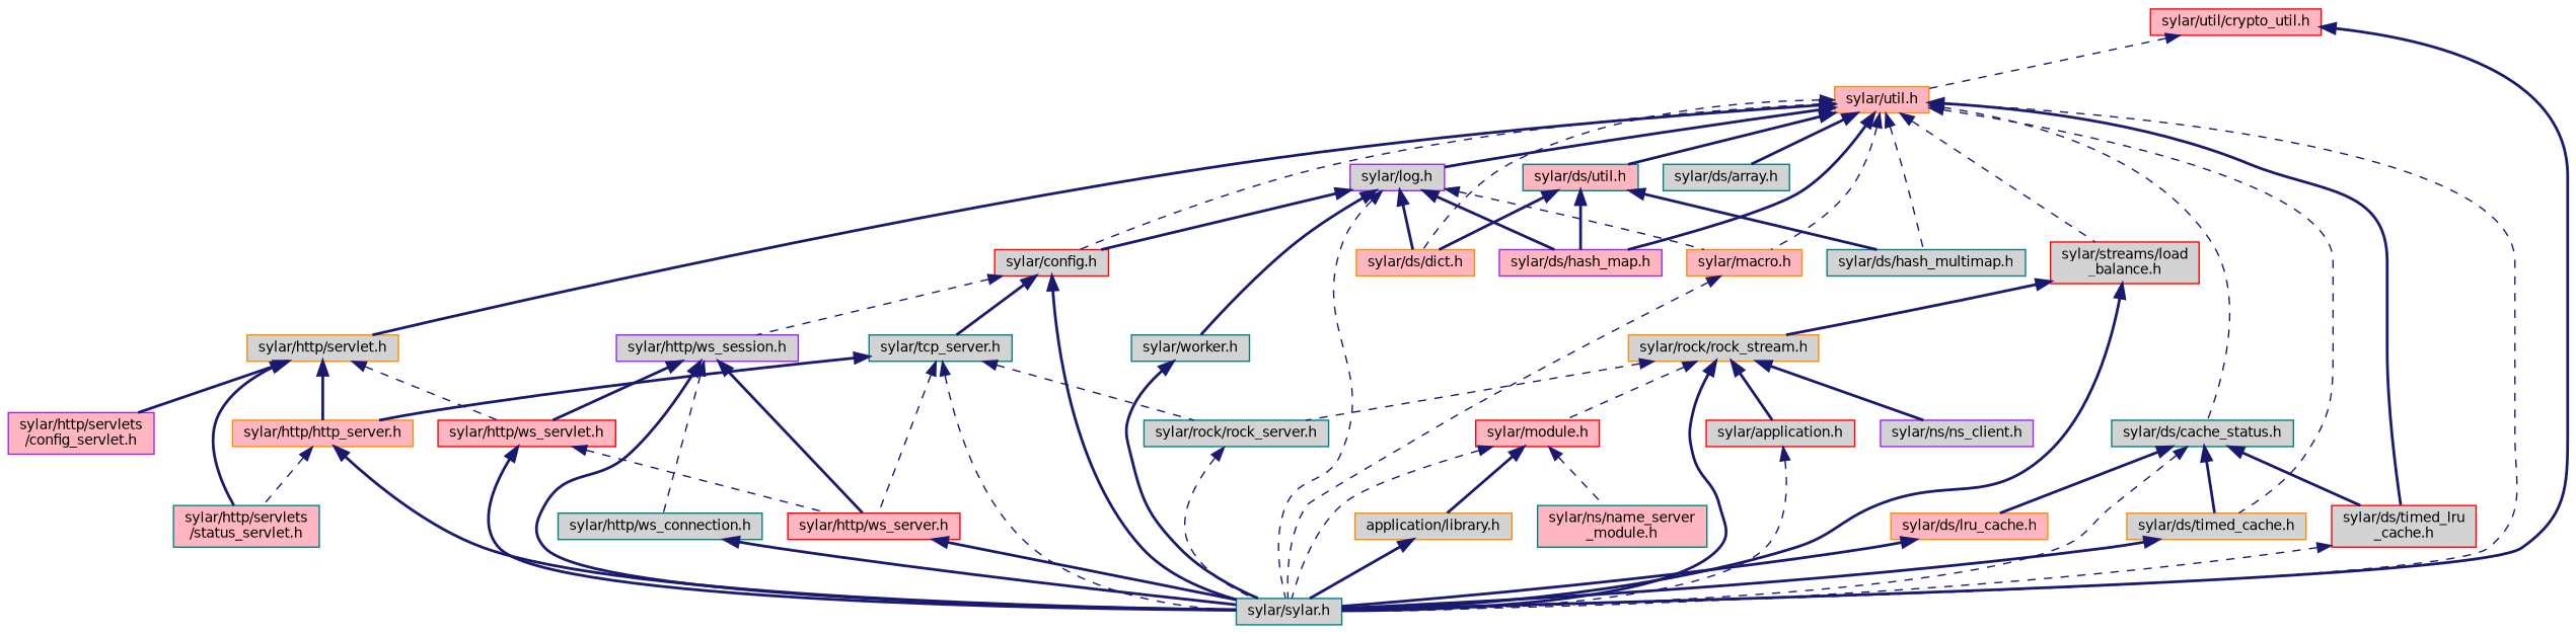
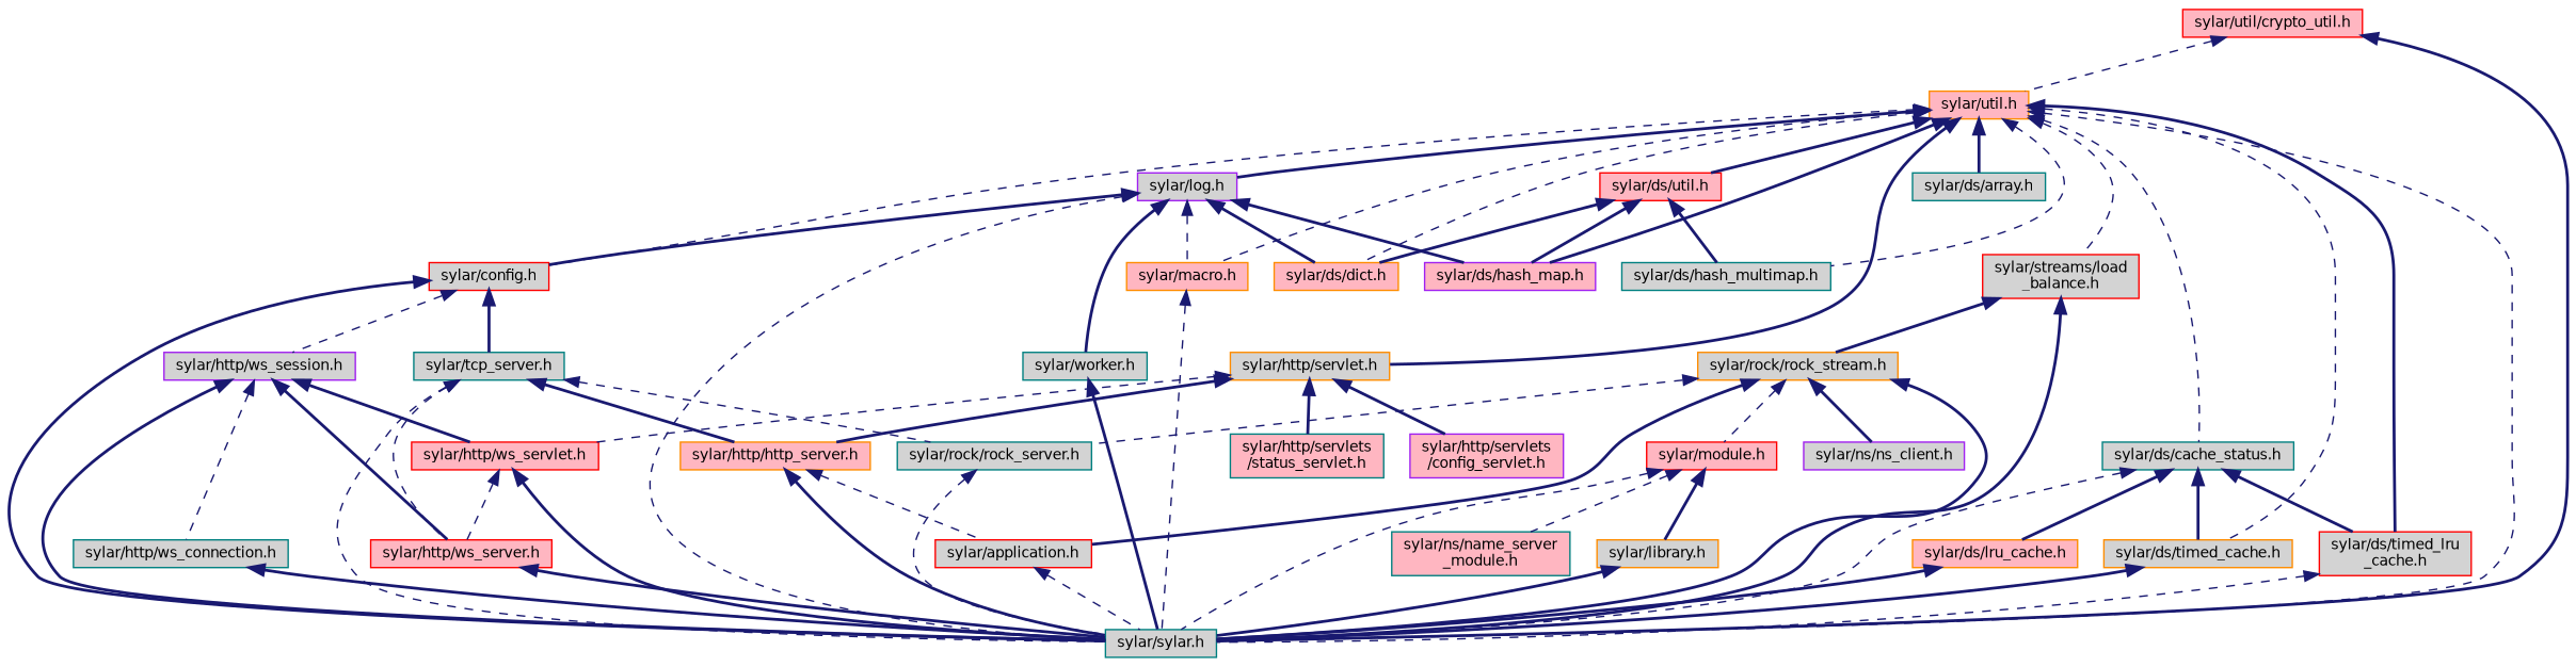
  digraph {
    node [color=teal fillcolor=lightgrey fontname=Helvetica fontsize=10 shape=record style=filled]
    edge [color=midnightblue dir=back fontname=Helvetica fontsize=10 labelfontname=Helvetica labelfontsize=10 style=bold]
    n1 [color=red fillcolor=lightpink fontcolor=black height=0.2 label="sylar/util/crypto_util.h" width=0.4]
    n2 [color=darkorange fillcolor=lightpink height=0.2 label="sylar/util.h" width=0.4]
    n3 [height=0.2 label="sylar/sylar.h" width=0.4]
    n4 [color=purple height=0.2 label="sylar/log.h" width=0.4]
    n5 [color=red height=0.2 label="sylar/config.h" width=0.4]
    n6 [color=darkorange fillcolor=lightpink height=0.2 label="sylar/ds/dict.h" width=0.4]
    n7 [color=purple fillcolor=lightpink height=0.2 label="sylar/ds/hash_map.h" width=0.4]
    n8 [color=darkorange fillcolor=lightpink height=0.2 label="sylar/macro.h" width=0.4]
    n9 [color=darkorange height=0.2 label="sylar/http/servlet.h" width=0.4]
    n10 [color=red height=0.2 label="sylar/streams/load\l_balance.h" width=0.4]
    n11 [height=0.2 label="sylar/ds/array.h" width=0.4]
    n12 [height=0.2 label="sylar/ds/cache_status.h" width=0.4]
    n13 [color=darkorange height=0.2 label="sylar/ds/timed_cache.h" width=0.4]
    n14 [color=red height=0.2 label="sylar/ds/timed_lru\l_cache.h" width=0.4]
-   n15 [fillcolor=lightpink height=0.2 label="sylar/ds/util.h" width=0.4]
+   n15 [color=red fillcolor=lightpink height=0.2 label="sylar/ds/util.h" width=0.4]
    n16 [height=0.2 label="sylar/ds/hash_multimap.h" width=0.4]
    n17 [height=0.2 label="sylar/worker.h" width=0.4]
    n18 [height=0.2 label="sylar/tcp_server.h" width=0.4]
    n19 [color=purple height=0.2 label="sylar/http/ws_session.h" width=0.4]
    n20 [color=darkorange fillcolor=lightpink height=0.2 label="sylar/http/http_server.h" width=0.4]
    n21 [color=red fillcolor=lightpink height=0.2 label="sylar/http/ws_servlet.h" width=0.4]
    n22 [color=purple fillcolor=lightpink height=0.2 label="sylar/http/servlets\l/config_servlet.h" width=0.4]
    n23 [fillcolor=lightpink height=0.2 label="sylar/http/servlets\l/status_servlet.h" width=0.4]
    n24 [color=darkorange height=0.2 label="sylar/rock/rock_stream.h" width=0.4]
    n25 [color=darkorange fillcolor=lightpink height=0.2 label="sylar/ds/lru_cache.h" width=0.4]
    n26 [color=red fillcolor=lightpink height=0.2 label="sylar/http/ws_server.h" width=0.4]
    n27 [height=0.2 label="sylar/rock/rock_server.h" width=0.4]
    n28 [height=0.2 label="sylar/http/ws_connection.h" width=0.4]
    n29 [color=red height=0.2 label="sylar/application.h" width=0.4]
    n30 [color=red fillcolor=lightpink height=0.2 label="sylar/module.h" width=0.4]
    n31 [color=purple height=0.2 label="sylar/ns/ns_client.h" width=0.4]
-   n32 [color=darkorange height=0.2 label="application/library.h" width=0.4]
+   n32 [color=darkorange height=0.2 label="sylar/library.h" width=0.4]
    n33 [fillcolor=lightpink height=0.2 label="sylar/ns/name_server\l_module.h" width=0.4]
    n1 -> n2 [style=dashed]
    n1 -> n3
    n2 -> n3 [style=dashed]
    n2 -> n4
    n2 -> n5 [style=dashed]
    n2 -> n6 [style=dashed]
    n2 -> n7
    n2 -> n8 [style=dashed]
    n2 -> n9
    n2 -> n10 [style=dashed]
    n2 -> n11
    n2 -> n12 [style=dashed]
    n2 -> n13 [style=dashed]
    n2 -> n14
    n2 -> n15
    n2 -> n16 [style=dashed]
    n4 -> n3 [style=dashed]
    n4 -> n5
    n4 -> n6
    n4 -> n7
    n4 -> n8 [style=dashed]
    n4 -> n17
    n5 -> n3
    n5 -> n18
    n5 -> n19 [style=dashed]
    n8 -> n3 [style=dashed]
    n9 -> n20
    n9 -> n21 [style=dashed]
    n9 -> n22
    n9 -> n23
    n10 -> n3
    n10 -> n24
    n12 -> n3 [style=dashed]
    n12 -> n13
    n12 -> n14
    n12 -> n25
    n13 -> n3
    n14 -> n3 [style=dashed]
    n15 -> n6
    n15 -> n7
    n15 -> n16
    n17 -> n3
    n18 -> n3 [style=dashed]
    n18 -> n20
    n18 -> n26 [style=dashed]
    n18 -> n27 [style=dashed]
    n19 -> n3
    n19 -> n21
    n19 -> n26
    n19 -> n28 [style=dashed]
    n20 -> n3
-   n20 -> n23 [style=dashed]
+   n20 -> n29 [style=dashed]
    n21 -> n3
    n21 -> n26 [style=dashed]
    n24 -> n3
    n24 -> n27 [style=dashed]
    n24 -> n29
    n24 -> n30 [style=dashed]
    n24 -> n31
    n25 -> n3
    n26 -> n3
    n27 -> n3 [style=dashed]
    n28 -> n3
    n29 -> n3 [style=dashed]
    n30 -> n3 [style=dashed]
    n30 -> n32
    n30 -> n33 [style=dashed]
    n32 -> n3
  }
